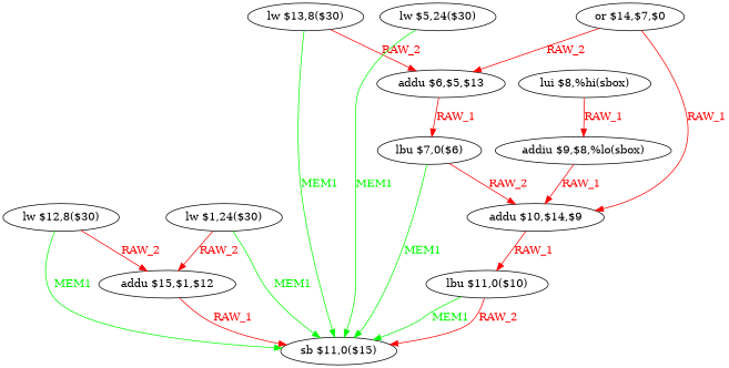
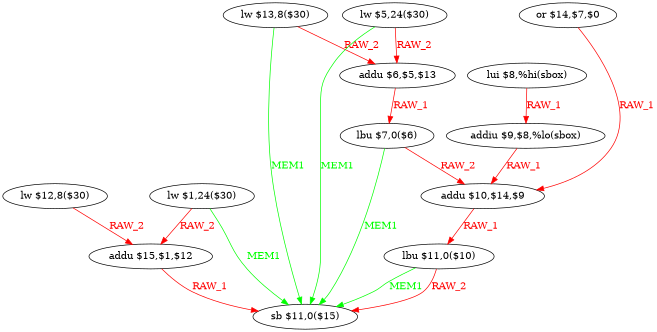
  digraph {
    node [shape=ellipse]
    edge [color=red fontcolor=red]
    n1 [label="lw $12,8($30)"]
    n2 [label="addu $15,$1,$12"]
    n3 [label="sb $11,0($15)"]
    n4 [label="lw $1,24($30)"]
    n5 [label="lw $13,8($30)"]
    n6 [label="addu $6,$5,$13"]
    n7 [label="lbu $7,0($6)"]
    n8 [label="addu $10,$14,$9"]
    n9 [label="or $14,$7,$0"]
    n10 [label="lbu $11,0($10)"]
    n11 [label="lw $5,24($30)"]
    n12 [label="lui $8,%hi(sbox)"]
    n13 [label="addiu $9,$8,%lo(sbox)"]
    n1 -> n2 [label=RAW_2]
-   n1 -> n3 [color=green fontcolor=green label=MEM1]
    n2 -> n3 [label=RAW_1]
    n4 -> n2 [label=RAW_2]
    n4 -> n3 [color=green fontcolor=green label=MEM1]
    n5 -> n3 [color=green fontcolor=green label=MEM1]
    n5 -> n6 [label=RAW_2]
    n6 -> n7 [label=RAW_1]
    n7 -> n3 [color=green fontcolor=green label=MEM1]
    n7 -> n8 [label=RAW_2]
    n8 -> n10 [label=RAW_1]
    n9 -> n8 [label=RAW_1]
    n10 -> n3 [color=green fontcolor=green label=MEM1]
    n10 -> n3 [label=RAW_2]
    n11 -> n3 [color=green fontcolor=green label=MEM1]
-   n9 -> n6 [label=RAW_2]
+   n11 -> n6 [label=RAW_2]
    n12 -> n13 [label=RAW_1]
    n13 -> n8 [label=RAW_1]
  }
